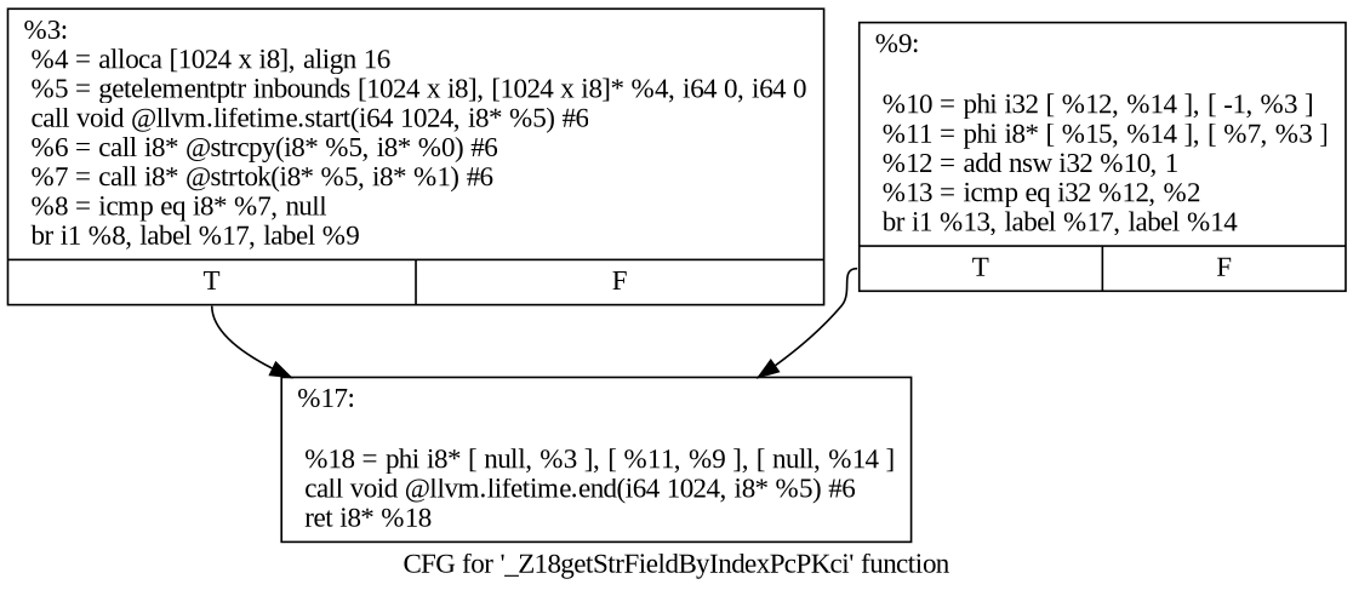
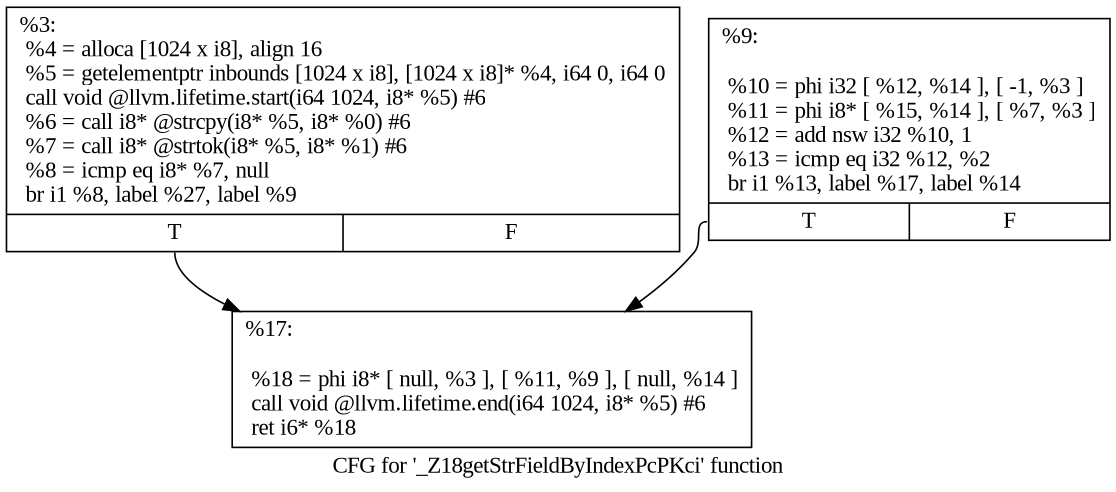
  digraph {
    fontname="Liberation Serif"
    label="CFG for '_Z18getStrFieldByIndexPcPKci' function"
    node [fontname="Liberation Serif" shape=record]
    edge [fontname="Liberation Serif" tailport=s0]
-   n1 [label="{%3:\l  %4 = alloca [1024 x i8], align 16\l  %5 = getelementptr inbounds [1024 x i8], [1024 x i8]* %4, i64 0, i64 0\l  call void @llvm.lifetime.start(i64 1024, i8* %5) #6\l  %6 = call i8* @strcpy(i8* %5, i8* %0) #6\l  %7 = call i8* @strtok(i8* %5, i8* %1) #6\l  %8 = icmp eq i8* %7, null\l  br i1 %8, label %17, label %9\l|{<s0>T|<s1>F}}"]
-   n2 [label="{%17:\l\l  %18 = phi i8* [ null, %3 ], [ %11, %9 ], [ null, %14 ]\l  call void @llvm.lifetime.end(i64 1024, i8* %5) #6\l  ret i8* %18\l}"]
+   n1 [label="{%3:\l  %4 = alloca [1024 x i8], align 16\l  %5 = getelementptr inbounds [1024 x i8], [1024 x i8]* %4, i64 0, i64 0\l  call void @llvm.lifetime.start(i64 1024, i8* %5) #6\l  %6 = call i8* @strcpy(i8* %5, i8* %0) #6\l  %7 = call i8* @strtok(i8* %5, i8* %1) #6\l  %8 = icmp eq i8* %7, null\l  br i1 %8, label %27, label %9\l|{<s0>T|<s1>F}}"]
+   n2 [label="{%17:\l\l  %18 = phi i8* [ null, %3 ], [ %11, %9 ], [ null, %14 ]\l  call void @llvm.lifetime.end(i64 1024, i8* %5) #6\l  ret i6* %18\l}"]
    n3 [label="{%9:\l\l  %10 = phi i32 [ %12, %14 ], [ -1, %3 ]\l  %11 = phi i8* [ %15, %14 ], [ %7, %3 ]\l  %12 = add nsw i32 %10, 1\l  %13 = icmp eq i32 %12, %2\l  br i1 %13, label %17, label %14\l|{<s0>T|<s1>F}}"]
    n1 -> n2
    n3 -> n2
  }
